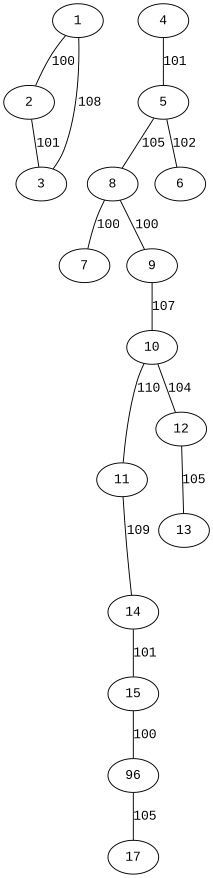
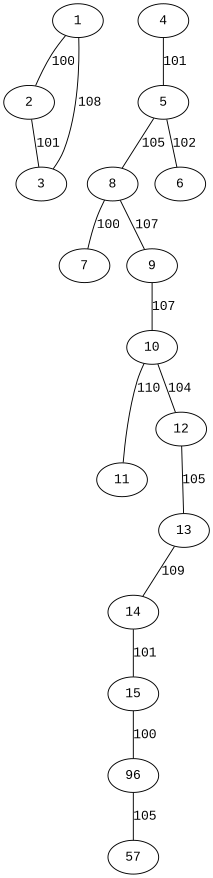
  graph {
    fontname="Liberation Mono"
    node [fontname="Liberation Mono"]
    edge [fontname="Liberation Mono"]
    1
    2
    3
    4
    5
    8
    6
    7
    9
    10
    11
    12
    13
    14
    15
    n16 [label=96]
-   17
+   17 [label=57]
    1 -- 2 [label=100]
    2 -- 3 [label=101]
    3 -- 1 [label=108]
    4 -- 5 [label=101]
    5 -- 8 [label=105]
    5 -- 6 [label=102]
    8 -- 7 [label=100]
-   8 -- 9 [label=100]
+   8 -- 9 [label=107]
    9 -- 10 [label=107]
    10 -- 11 [label=110]
    10 -- 12 [label=104]
    12 -- 13 [label=105]
-   11 -- 14 [label=109]
+   13 -- 14 [label=109]
    14 -- 15 [label=101]
    15 -- n16 [label=100]
    n16 -- 17 [label=105]
  }
